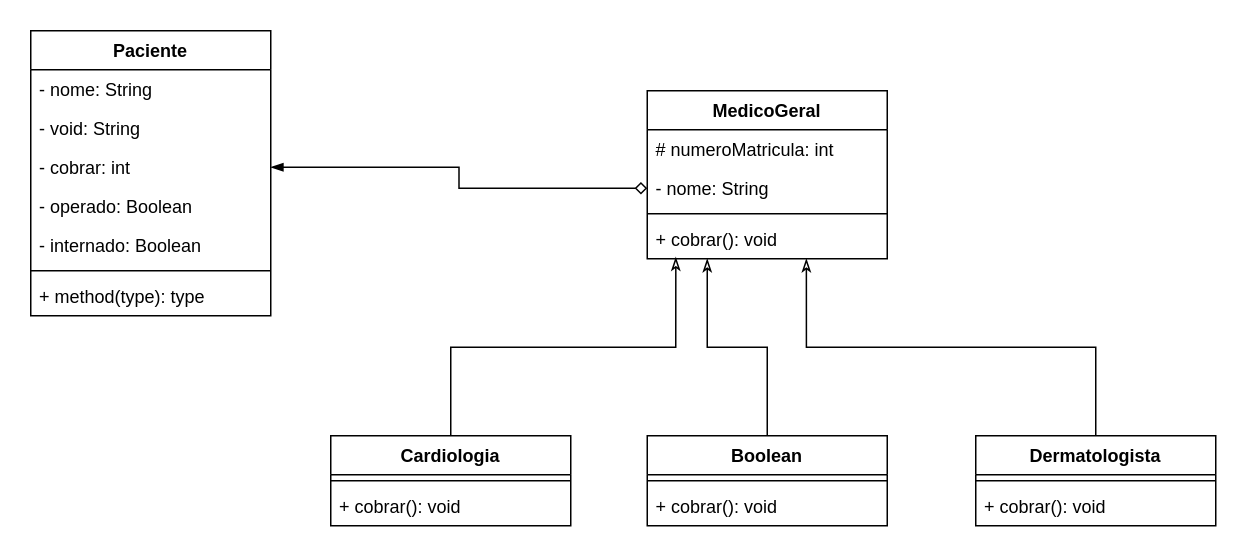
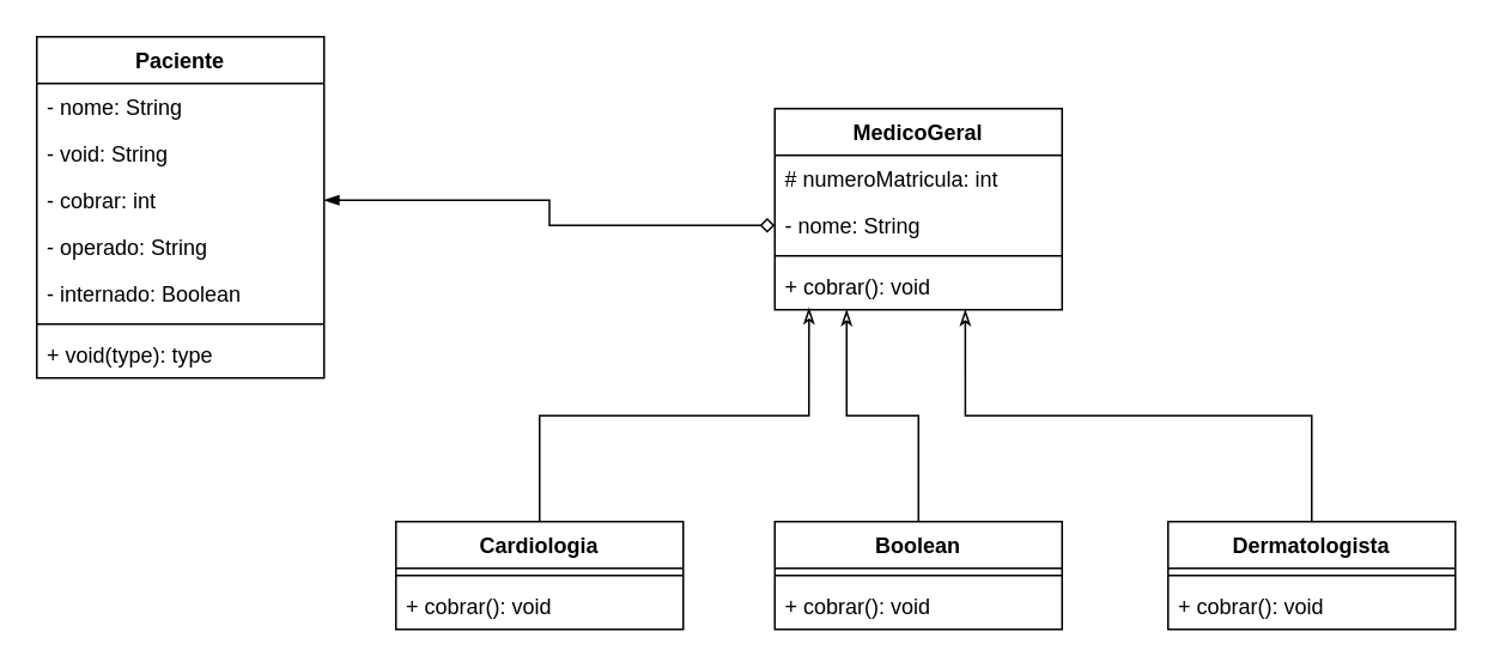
  <mxCell id="0" />
  <mxCell id="1" parent="0" />
  <mxCell id="2" value="Paciente" style="swimlane;fontStyle=1;align=center;verticalAlign=top;childLayout=stackLayout;horizontal=1;startSize=26;horizontalStack=0;resizeParent=1;resizeParentMax=0;resizeLast=0;collapsible=1;marginBottom=0;" vertex="1" parent="1"><mxGeometry x="20" y="20" width="160" height="190" as="geometry" /></mxCell>
  <mxCell id="3" value="- nome: String" style="text;strokeColor=none;fillColor=none;align=left;verticalAlign=top;spacingLeft=4;spacingRight=4;overflow=hidden;rotatable=0;points=[[0,0.5],[1,0.5]];portConstraint=eastwest;" vertex="1" parent="2"><mxGeometry y="26" width="160" height="26" as="geometry" /></mxCell>
  <mxCell id="4" value="- void: String" style="text;strokeColor=none;fillColor=none;align=left;verticalAlign=top;spacingLeft=4;spacingRight=4;overflow=hidden;rotatable=0;points=[[0,0.5],[1,0.5]];portConstraint=eastwest;" vertex="1" parent="2"><mxGeometry y="52" width="160" height="26" as="geometry" /></mxCell>
  <mxCell id="5" value="- cobrar: int" style="text;strokeColor=none;fillColor=none;align=left;verticalAlign=top;spacingLeft=4;spacingRight=4;overflow=hidden;rotatable=0;points=[[0,0.5],[1,0.5]];portConstraint=eastwest;" vertex="1" parent="2"><mxGeometry y="78" width="160" height="26" as="geometry" /></mxCell>
- <mxCell id="6" value="- operado: Boolean" style="text;strokeColor=none;fillColor=none;align=left;verticalAlign=top;spacingLeft=4;spacingRight=4;overflow=hidden;rotatable=0;points=[[0,0.5],[1,0.5]];portConstraint=eastwest;" vertex="1" parent="2"><mxGeometry y="104" width="160" height="26" as="geometry" /></mxCell>
+ <mxCell id="6" value="- operado: String" style="text;strokeColor=none;fillColor=none;align=left;verticalAlign=top;spacingLeft=4;spacingRight=4;overflow=hidden;rotatable=0;points=[[0,0.5],[1,0.5]];portConstraint=eastwest;" vertex="1" parent="2"><mxGeometry y="104" width="160" height="26" as="geometry" /></mxCell>
  <mxCell id="7" value="- internado: Boolean" style="text;strokeColor=none;fillColor=none;align=left;verticalAlign=top;spacingLeft=4;spacingRight=4;overflow=hidden;rotatable=0;points=[[0,0.5],[1,0.5]];portConstraint=eastwest;" vertex="1" parent="2"><mxGeometry y="130" width="160" height="26" as="geometry" /></mxCell>
  <mxCell id="8" value="" style="line;strokeWidth=1;fillColor=none;align=left;verticalAlign=middle;spacingTop=-1;spacingLeft=3;spacingRight=3;rotatable=0;labelPosition=right;points=[];portConstraint=eastwest;" vertex="1" parent="2"><mxGeometry y="156" width="160" height="8" as="geometry" /></mxCell>
- <mxCell id="9" value="+ method(type): type" style="text;strokeColor=none;fillColor=none;align=left;verticalAlign=top;spacingLeft=4;spacingRight=4;overflow=hidden;rotatable=0;points=[[0,0.5],[1,0.5]];portConstraint=eastwest;" vertex="1" parent="2"><mxGeometry y="164" width="160" height="26" as="geometry" /></mxCell>
+ <mxCell id="9" value="+ void(type): type" style="text;strokeColor=none;fillColor=none;align=left;verticalAlign=top;spacingLeft=4;spacingRight=4;overflow=hidden;rotatable=0;points=[[0,0.5],[1,0.5]];portConstraint=eastwest;" vertex="1" parent="2"><mxGeometry y="164" width="160" height="26" as="geometry" /></mxCell>
  <mxCell id="10" value="MedicoGeral" style="swimlane;fontStyle=1;align=center;verticalAlign=top;childLayout=stackLayout;horizontal=1;startSize=26;horizontalStack=0;resizeParent=1;resizeParentMax=0;resizeLast=0;collapsible=1;marginBottom=0;" vertex="1" parent="1"><mxGeometry x="431" y="60" width="160" height="112" as="geometry" /></mxCell>
  <mxCell id="11" value="# numeroMatricula: int" style="text;strokeColor=none;fillColor=none;align=left;verticalAlign=top;spacingLeft=4;spacingRight=4;overflow=hidden;rotatable=0;points=[[0,0.5],[1,0.5]];portConstraint=eastwest;" vertex="1" parent="10"><mxGeometry y="26" width="160" height="26" as="geometry" /></mxCell>
  <mxCell id="12" value="- nome: String" style="text;strokeColor=none;fillColor=none;align=left;verticalAlign=top;spacingLeft=4;spacingRight=4;overflow=hidden;rotatable=0;points=[[0,0.5],[1,0.5]];portConstraint=eastwest;" vertex="1" parent="10"><mxGeometry y="52" width="160" height="26" as="geometry" /></mxCell>
  <mxCell id="13" value="" style="line;strokeWidth=1;fillColor=none;align=left;verticalAlign=middle;spacingTop=-1;spacingLeft=3;spacingRight=3;rotatable=0;labelPosition=right;points=[];portConstraint=eastwest;" vertex="1" parent="10"><mxGeometry y="78" width="160" height="8" as="geometry" /></mxCell>
  <mxCell id="14" value="+ cobrar(): void" style="text;strokeColor=none;fillColor=none;align=left;verticalAlign=top;spacingLeft=4;spacingRight=4;overflow=hidden;rotatable=0;points=[[0,0.5],[1,0.5]];portConstraint=eastwest;" vertex="1" parent="10"><mxGeometry y="86" width="160" height="26" as="geometry" /></mxCell>
  <mxCell id="15" style="edgeStyle=orthogonalEdgeStyle;rounded=0;orthogonalLoop=1;jettySize=auto;html=1;entryX=0.119;entryY=0.962;entryDx=0;entryDy=0;entryPerimeter=0;startArrow=none;startFill=0;endArrow=classicThin;endFill=0;" edge="1" parent="1" source="16" target="14"><mxGeometry relative="1" as="geometry" /></mxCell>
  <mxCell id="16" value="Cardiologia" style="swimlane;fontStyle=1;align=center;verticalAlign=top;childLayout=stackLayout;horizontal=1;startSize=26;horizontalStack=0;resizeParent=1;resizeParentMax=0;resizeLast=0;collapsible=1;marginBottom=0;" vertex="1" parent="1"><mxGeometry x="220" y="290" width="160" height="60" as="geometry" /></mxCell>
  <mxCell id="17" value="" style="line;strokeWidth=1;fillColor=none;align=left;verticalAlign=middle;spacingTop=-1;spacingLeft=3;spacingRight=3;rotatable=0;labelPosition=right;points=[];portConstraint=eastwest;" vertex="1" parent="16"><mxGeometry y="26" width="160" height="8" as="geometry" /></mxCell>
  <mxCell id="18" value="+ cobrar(): void" style="text;strokeColor=none;fillColor=none;align=left;verticalAlign=top;spacingLeft=4;spacingRight=4;overflow=hidden;rotatable=0;points=[[0,0.5],[1,0.5]];portConstraint=eastwest;" vertex="1" parent="16"><mxGeometry y="34" width="160" height="26" as="geometry" /></mxCell>
  <mxCell id="19" style="edgeStyle=orthogonalEdgeStyle;rounded=0;orthogonalLoop=1;jettySize=auto;html=1;entryX=0.25;entryY=1;entryDx=0;entryDy=0;entryPerimeter=0;endArrow=classicThin;endFill=0;" edge="1" parent="1" source="20" target="14"><mxGeometry relative="1" as="geometry" /></mxCell>
  <mxCell id="20" value="Boolean" style="swimlane;fontStyle=1;align=center;verticalAlign=top;childLayout=stackLayout;horizontal=1;startSize=26;horizontalStack=0;resizeParent=1;resizeParentMax=0;resizeLast=0;collapsible=1;marginBottom=0;" vertex="1" parent="1"><mxGeometry x="431" y="290" width="160" height="60" as="geometry" /></mxCell>
  <mxCell id="21" value="" style="line;strokeWidth=1;fillColor=none;align=left;verticalAlign=middle;spacingTop=-1;spacingLeft=3;spacingRight=3;rotatable=0;labelPosition=right;points=[];portConstraint=eastwest;" vertex="1" parent="20"><mxGeometry y="26" width="160" height="8" as="geometry" /></mxCell>
  <mxCell id="22" value="+ cobrar(): void" style="text;strokeColor=none;fillColor=none;align=left;verticalAlign=top;spacingLeft=4;spacingRight=4;overflow=hidden;rotatable=0;points=[[0,0.5],[1,0.5]];portConstraint=eastwest;" vertex="1" parent="20"><mxGeometry y="34" width="160" height="26" as="geometry" /></mxCell>
  <mxCell id="23" style="edgeStyle=orthogonalEdgeStyle;rounded=0;orthogonalLoop=1;jettySize=auto;html=1;entryX=0.663;entryY=1;entryDx=0;entryDy=0;entryPerimeter=0;endArrow=classicThin;endFill=0;" edge="1" parent="1" source="24" target="14"><mxGeometry relative="1" as="geometry" /></mxCell>
  <mxCell id="24" value="Dermatologista" style="swimlane;fontStyle=1;align=center;verticalAlign=top;childLayout=stackLayout;horizontal=1;startSize=26;horizontalStack=0;resizeParent=1;resizeParentMax=0;resizeLast=0;collapsible=1;marginBottom=0;" vertex="1" parent="1"><mxGeometry x="650" y="290" width="160" height="60" as="geometry" /></mxCell>
  <mxCell id="25" value="" style="line;strokeWidth=1;fillColor=none;align=left;verticalAlign=middle;spacingTop=-1;spacingLeft=3;spacingRight=3;rotatable=0;labelPosition=right;points=[];portConstraint=eastwest;" vertex="1" parent="24"><mxGeometry y="26" width="160" height="8" as="geometry" /></mxCell>
  <mxCell id="26" value="+ cobrar(): void" style="text;strokeColor=none;fillColor=none;align=left;verticalAlign=top;spacingLeft=4;spacingRight=4;overflow=hidden;rotatable=0;points=[[0,0.5],[1,0.5]];portConstraint=eastwest;" vertex="1" parent="24"><mxGeometry y="34" width="160" height="26" as="geometry" /></mxCell>
  <mxCell id="27" style="edgeStyle=orthogonalEdgeStyle;rounded=0;orthogonalLoop=1;jettySize=auto;html=1;entryX=1;entryY=0.5;entryDx=0;entryDy=0;startArrow=diamond;startFill=0;endArrow=blockThin;endFill=1;" edge="1" parent="1" source="12" target="5"><mxGeometry relative="1" as="geometry" /></mxCell>
